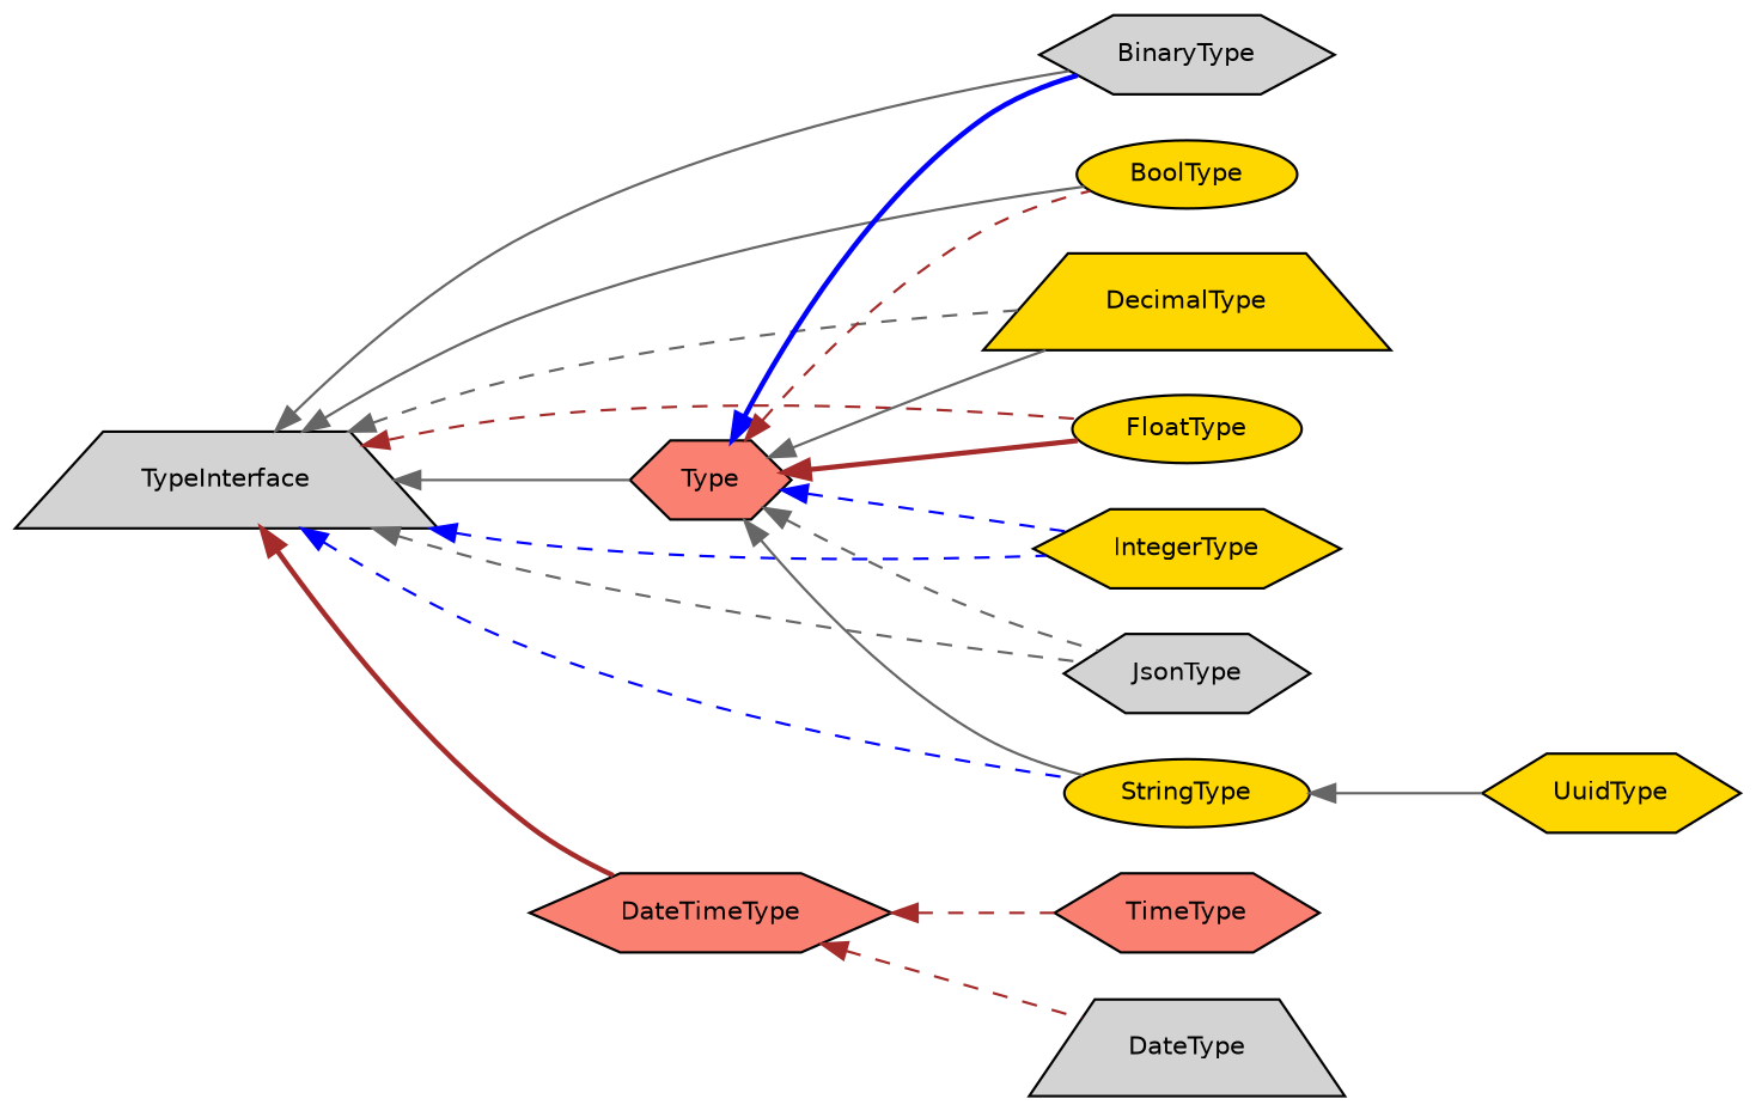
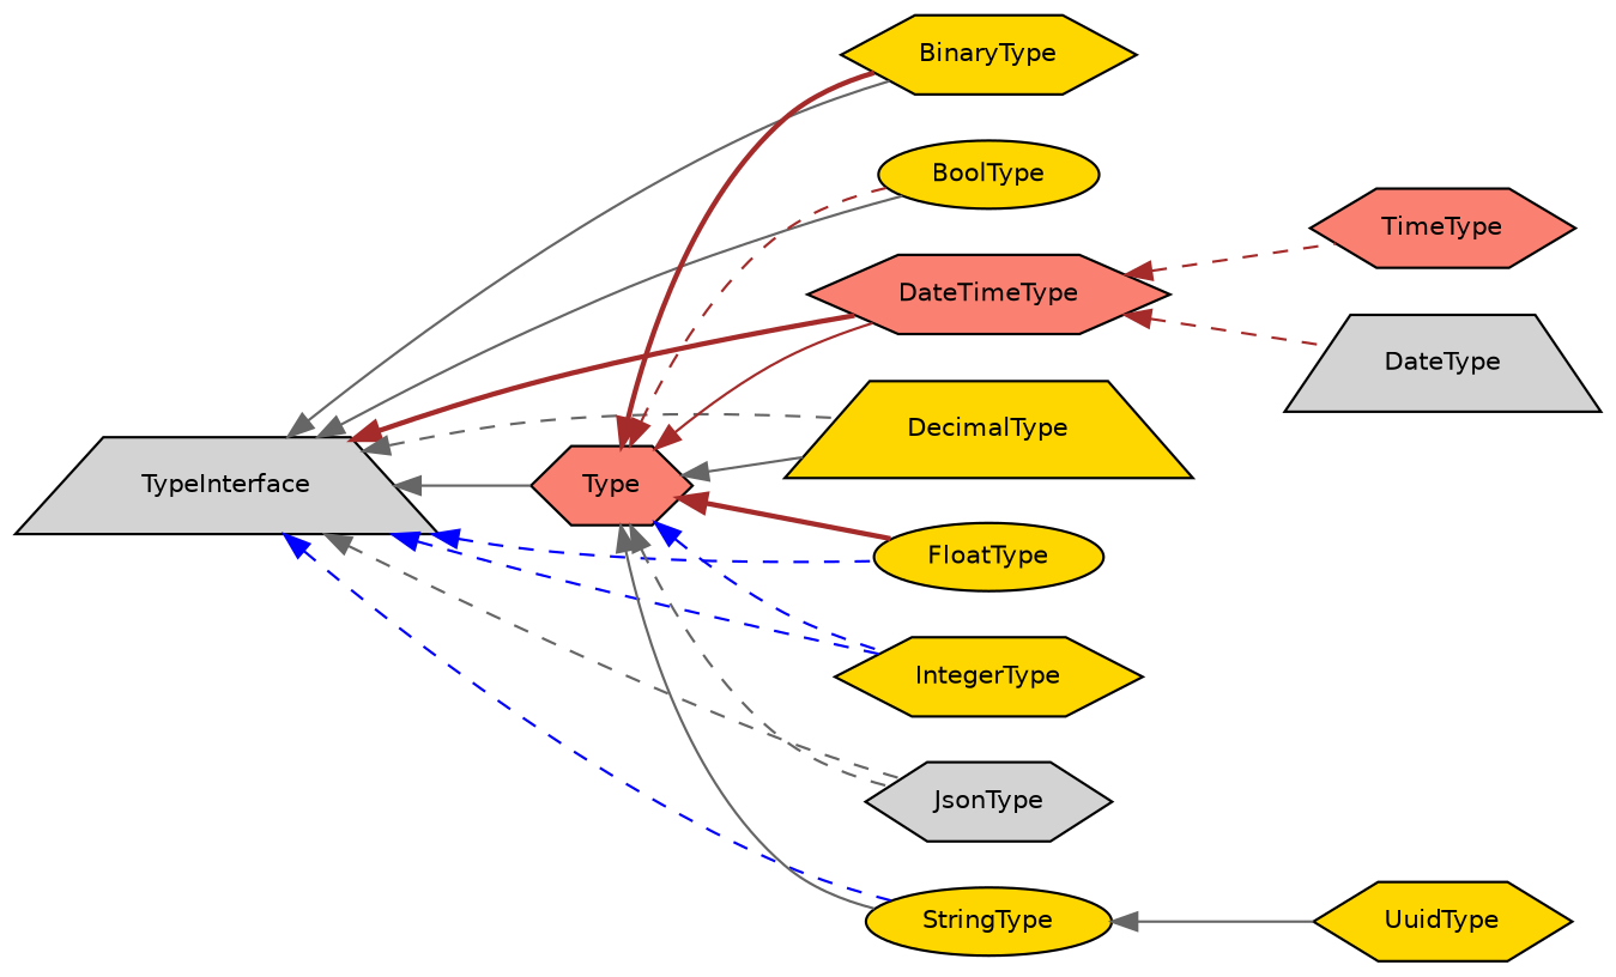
  digraph {
    rankdir=LR
    node [color=black fillcolor=gold fontname=Helvetica fontsize=10 shape=hexagon style=filled]
    edge [color=gray40 dir=back fontname=Helvetica fontsize=10 labelfontname=Helvetica labelfontsize=10 style=dashed]
    n1 [fillcolor=lightgrey fontcolor=black height=0.2 label=TypeInterface shape=trapezium width=0.4]
    n2 [fillcolor=salmon height=0.2 label=Type width=0.4]
-   n3 [fillcolor=lightgrey height=0.2 label=BinaryType width=0.4]
+   n3 [height=0.2 label=BinaryType width=0.4]
    n4 [height=0.2 label=BoolType shape=ellipse width=0.4]
    n5 [fillcolor=salmon height=0.2 label=DateTimeType width=0.4]
    n6 [height=0.2 label=DecimalType shape=trapezium width=0.4]
    n7 [height=0.2 label=FloatType shape=ellipse width=0.4]
    n8 [height=0.2 label=IntegerType width=0.4]
    n9 [fillcolor=lightgrey height=0.2 label=JsonType width=0.4]
    n10 [height=0.2 label=StringType shape=ellipse width=0.4]
    n11 [fillcolor=lightgrey height=0.2 label=DateType shape=trapezium width=0.4]
    n12 [fillcolor=salmon height=0.2 label=TimeType width=0.4]
    n13 [height=0.2 label=UuidType width=0.4]
    n1 -> n2 [style=solid]
    n1 -> n3 [style=solid]
    n1 -> n4 [style=solid]
    n1 -> n5 [color=brown style=bold]
    n1 -> n6
-   n1 -> n7 [color=brown]
+   n1 -> n7 [color=blue]
    n1 -> n8 [color=blue]
    n1 -> n9
    n1 -> n10 [color=blue]
-   n2 -> n3 [color=blue style=bold]
+   n2 -> n3 [color=brown style=bold]
    n2 -> n4 [color=brown]
+   n2 -> n5 [color=brown style=solid]
    n2 -> n6 [style=solid]
    n2 -> n7 [color=brown style=bold]
    n2 -> n8 [color=blue]
    n2 -> n9
    n2 -> n10 [style=solid]
    n5 -> n11 [color=brown]
    n5 -> n12 [color=brown]
    n10 -> n13 [style=solid]
  }
